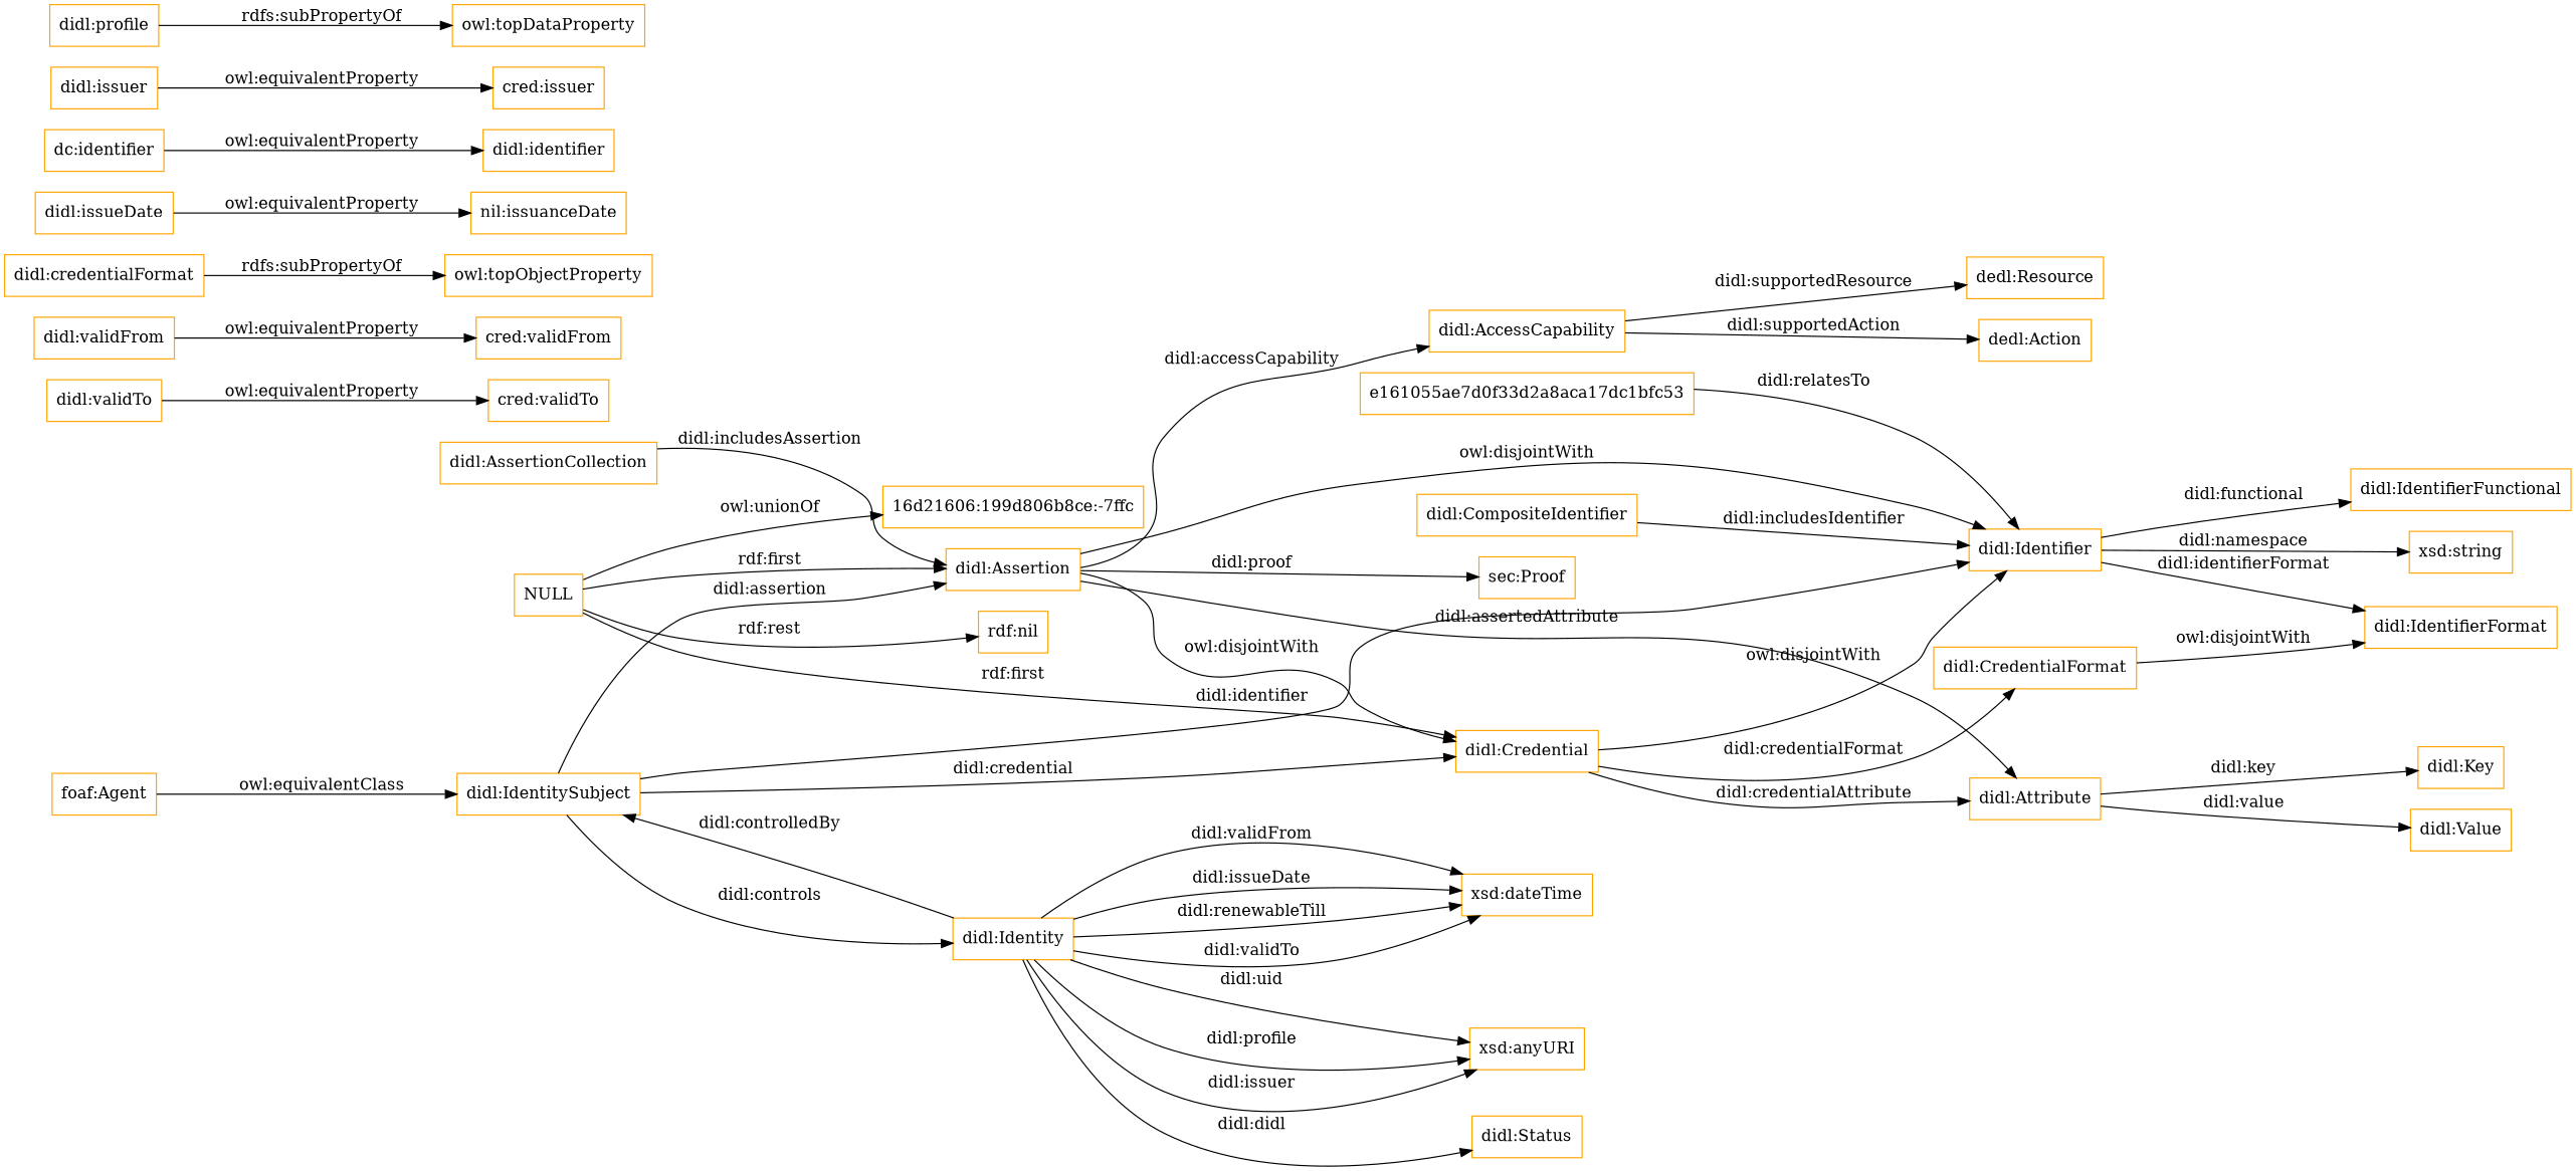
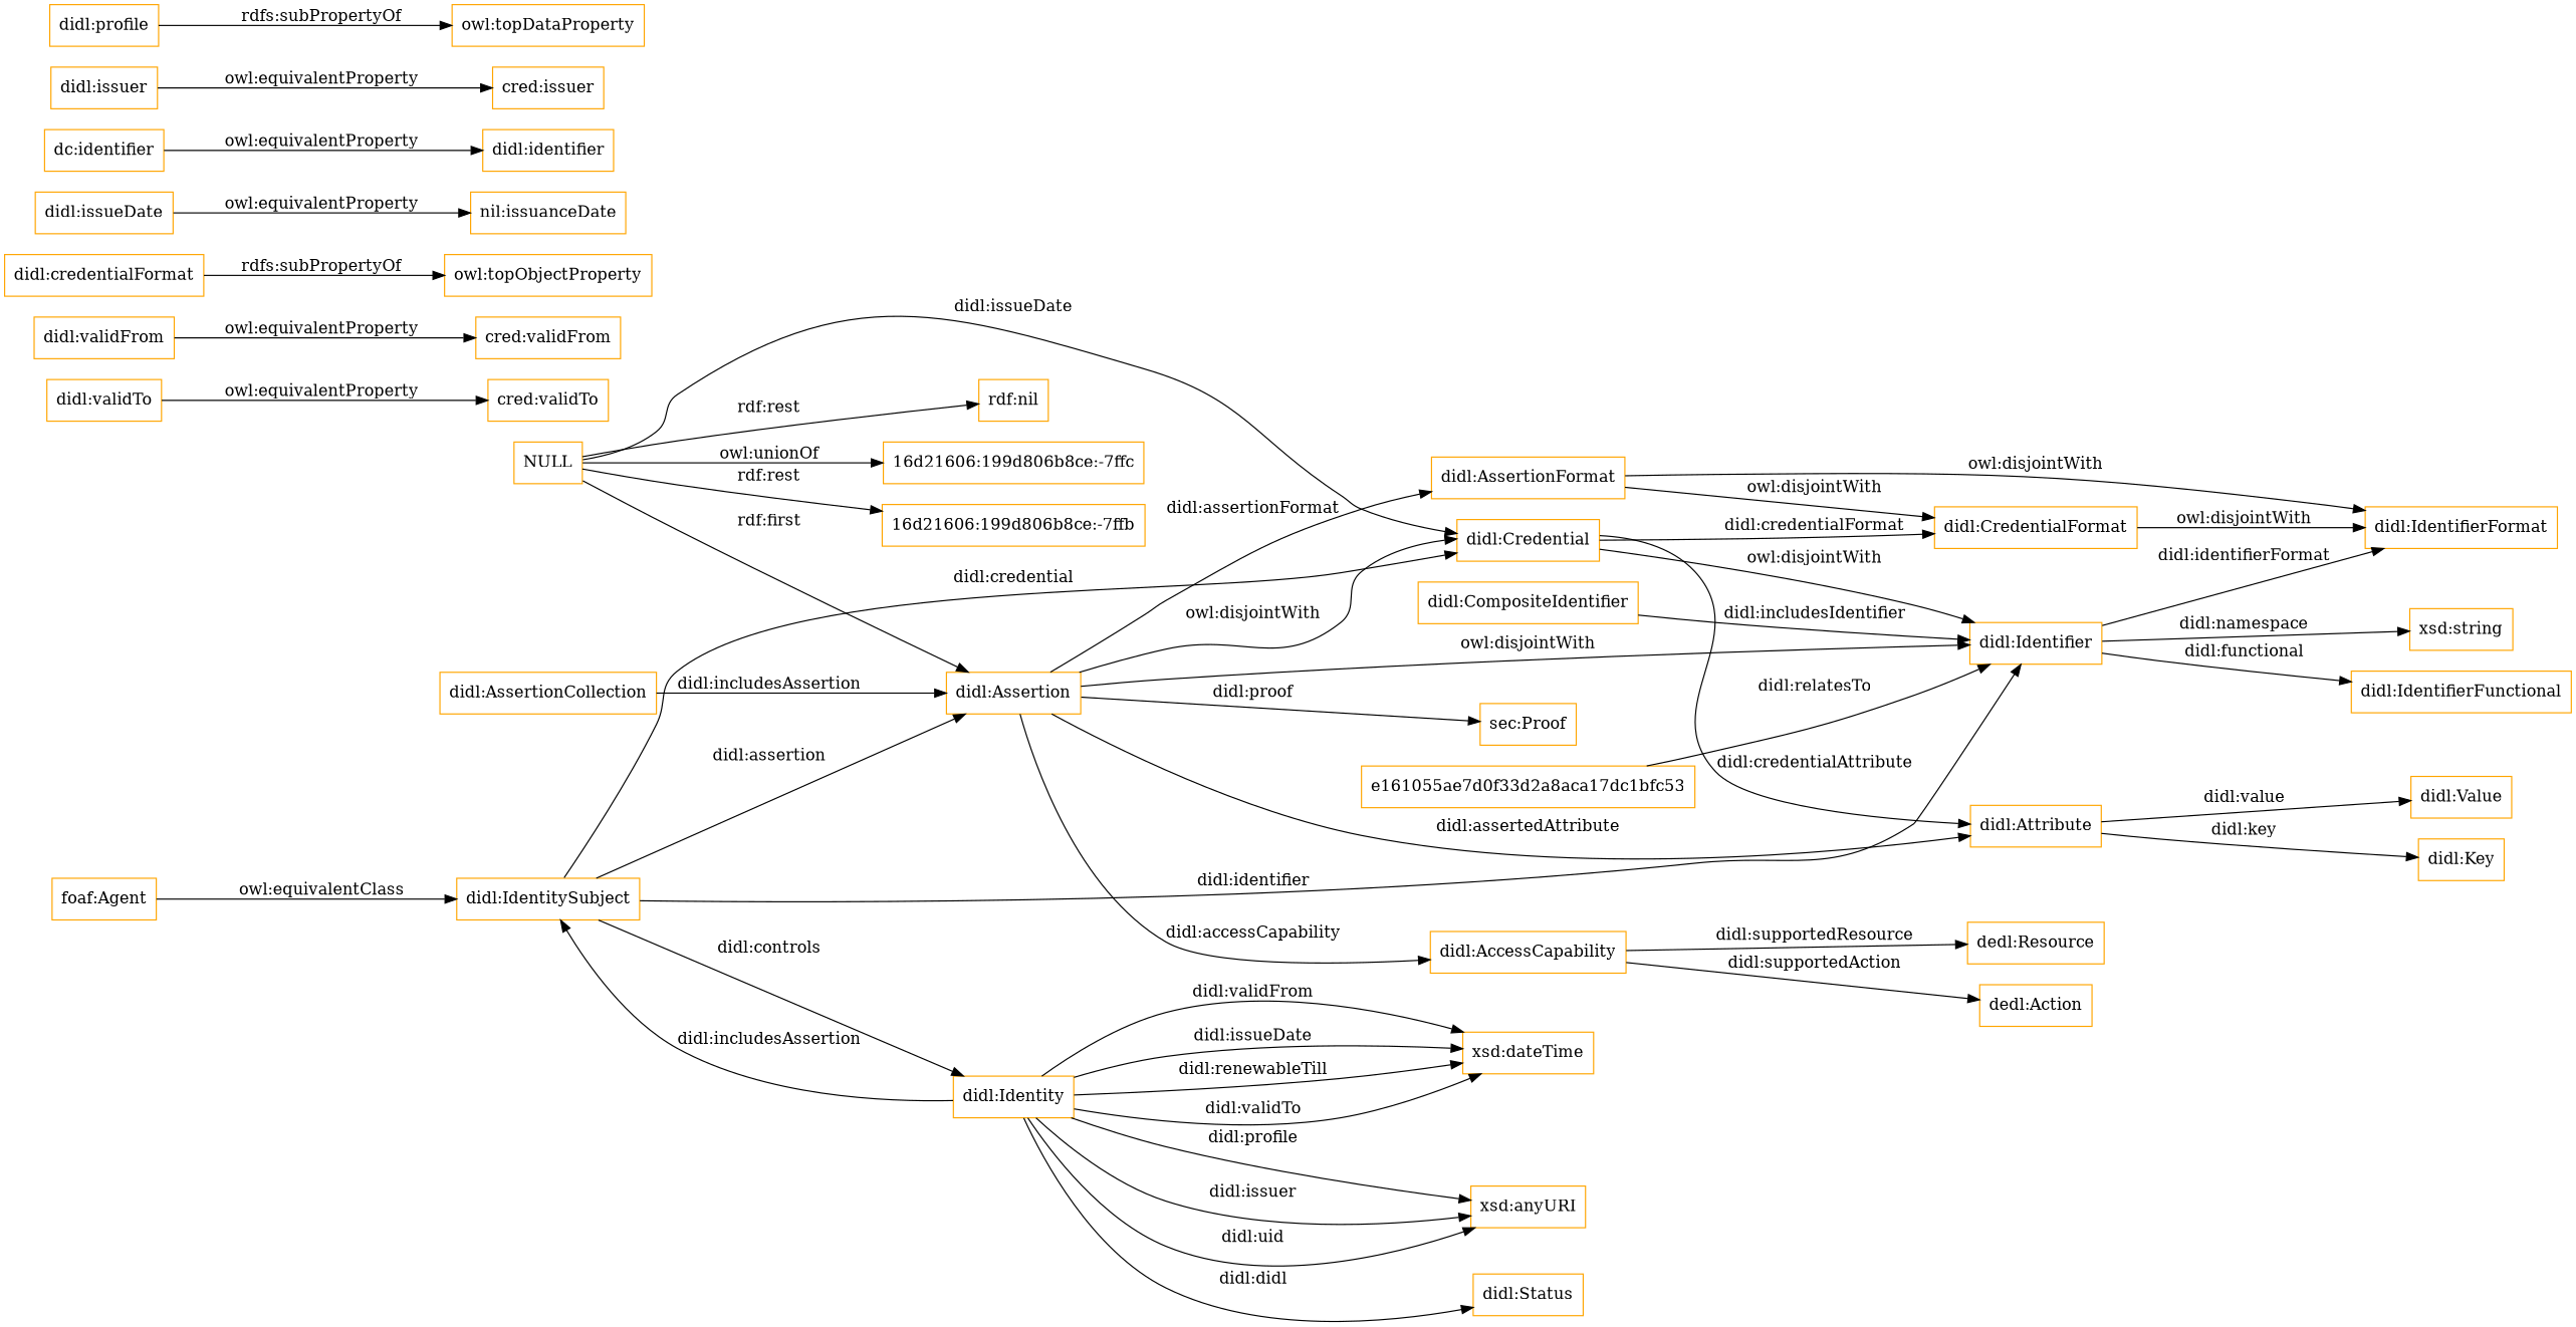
  digraph {
    rankdir=LR
    node [color=orange shape=rectangle]
    "didl:Attribute"
    "didl:Key"
    "didl:Value"
    "didl:CompositeIdentifier"
    "didl:Identifier"
    "didl:IdentifierFormat"
    "didl:IdentifierFunctional"
    "xsd:string"
+   "didl:AssertionFormat"
    "didl:CredentialFormat"
    "foaf:Agent"
    "didl:IdentitySubject"
    "didl:Assertion"
    "didl:Credential"
    "didl:Identity"
    "sec:Proof"
    "didl:AccessCapability"
    "dedl:Resource"
    "dedl:Action"
    "didl:Status"
    "xsd:dateTime"
    "xsd:anyURI"
    "didl:AssertionCollection"
    e161055ae7d0f33d2a8aca17dc1bfc53
    NULL
    "rdf:nil"
    "16d21606:199d806b8ce:-7ffc"
+   "16d21606:199d806b8ce:-7ffb"
    "didl:validTo"
    "cred:validTo"
    "didl:validFrom"
    "cred:validFrom"
    "didl:credentialFormat"
    "owl:topObjectProperty"
    n35 [label="nil:issuanceDate"]
    "didl:issueDate"
    "dc:identifier"
    "didl:identifier"
    "didl:issuer"
    "cred:issuer"
    "didl:profile"
    "owl:topDataProperty"
    "didl:Attribute" -> "didl:Key" [label="didl:key"]
    "didl:Attribute" -> "didl:Value" [label="didl:value"]
    "didl:CompositeIdentifier" -> "didl:Identifier" [label="didl:includesIdentifier"]
    "didl:Identifier" -> "didl:IdentifierFormat" [label="didl:identifierFormat"]
    "didl:Identifier" -> "didl:IdentifierFunctional" [label="didl:functional"]
    "didl:Identifier" -> "xsd:string" [label="didl:namespace"]
+   "didl:AssertionFormat" -> "didl:IdentifierFormat" [label="owl:disjointWith"]
+   "didl:AssertionFormat" -> "didl:CredentialFormat" [label="owl:disjointWith"]
    "didl:CredentialFormat" -> "didl:IdentifierFormat" [label="owl:disjointWith"]
    "foaf:Agent" -> "didl:IdentitySubject" [label="owl:equivalentClass"]
    "didl:IdentitySubject" -> "didl:Identifier" [label="didl:identifier"]
    "didl:IdentitySubject" -> "didl:Assertion" [label="didl:assertion"]
    "didl:IdentitySubject" -> "didl:Credential" [label="didl:credential"]
    "didl:IdentitySubject" -> "didl:Identity" [label="didl:controls"]
    "didl:Assertion" -> "didl:Attribute" [label="didl:assertedAttribute"]
    "didl:Assertion" -> "didl:Identifier" [label="owl:disjointWith"]
+   "didl:Assertion" -> "didl:AssertionFormat" [label="didl:assertionFormat"]
    "didl:Assertion" -> "didl:Credential" [label="owl:disjointWith"]
    "didl:Assertion" -> "sec:Proof" [label="didl:proof"]
    "didl:Assertion" -> "didl:AccessCapability" [label="didl:accessCapability"]
    "didl:Credential" -> "didl:Attribute" [label="didl:credentialAttribute"]
    "didl:Credential" -> "didl:Identifier" [label="owl:disjointWith"]
    "didl:Credential" -> "didl:CredentialFormat" [label="didl:credentialFormat"]
-   "didl:Identity" -> "didl:IdentitySubject" [label="didl:controlledBy"]
+   "didl:Identity" -> "didl:IdentitySubject" [label="didl:includesAssertion"]
    "didl:Identity" -> "didl:Status" [label="didl:didl"]
    "didl:Identity" -> "xsd:dateTime" [label="didl:validTo"]
    "didl:Identity" -> "xsd:dateTime" [label="didl:validFrom"]
    "didl:Identity" -> "xsd:dateTime" [label="didl:issueDate"]
    "didl:Identity" -> "xsd:dateTime" [label="didl:renewableTill"]
    "didl:Identity" -> "xsd:anyURI" [label="didl:profile"]
    "didl:Identity" -> "xsd:anyURI" [label="didl:issuer"]
    "didl:Identity" -> "xsd:anyURI" [label="didl:uid"]
    "didl:AccessCapability" -> "dedl:Resource" [label="didl:supportedResource"]
    "didl:AccessCapability" -> "dedl:Action" [label="didl:supportedAction"]
    "didl:AssertionCollection" -> "didl:Assertion" [label="didl:includesAssertion"]
    e161055ae7d0f33d2a8aca17dc1bfc53 -> "didl:Identifier" [label="didl:relatesTo"]
    NULL -> "didl:Assertion" [label="rdf:first"]
-   NULL -> "didl:Credential" [label="rdf:first"]
+   NULL -> "didl:Credential" [label="didl:issueDate"]
    NULL -> "rdf:nil" [label="rdf:rest"]
    NULL -> "16d21606:199d806b8ce:-7ffc" [label="owl:unionOf"]
+   NULL -> "16d21606:199d806b8ce:-7ffb" [label="rdf:rest"]
    "didl:validTo" -> "cred:validTo" [label="owl:equivalentProperty"]
    "didl:validFrom" -> "cred:validFrom" [label="owl:equivalentProperty"]
    "didl:credentialFormat" -> "owl:topObjectProperty" [label="rdfs:subPropertyOf"]
    "didl:issueDate" -> n35 [label="owl:equivalentProperty"]
    "dc:identifier" -> "didl:identifier" [label="owl:equivalentProperty"]
    "didl:issuer" -> "cred:issuer" [label="owl:equivalentProperty"]
    "didl:profile" -> "owl:topDataProperty" [label="rdfs:subPropertyOf"]
  }
